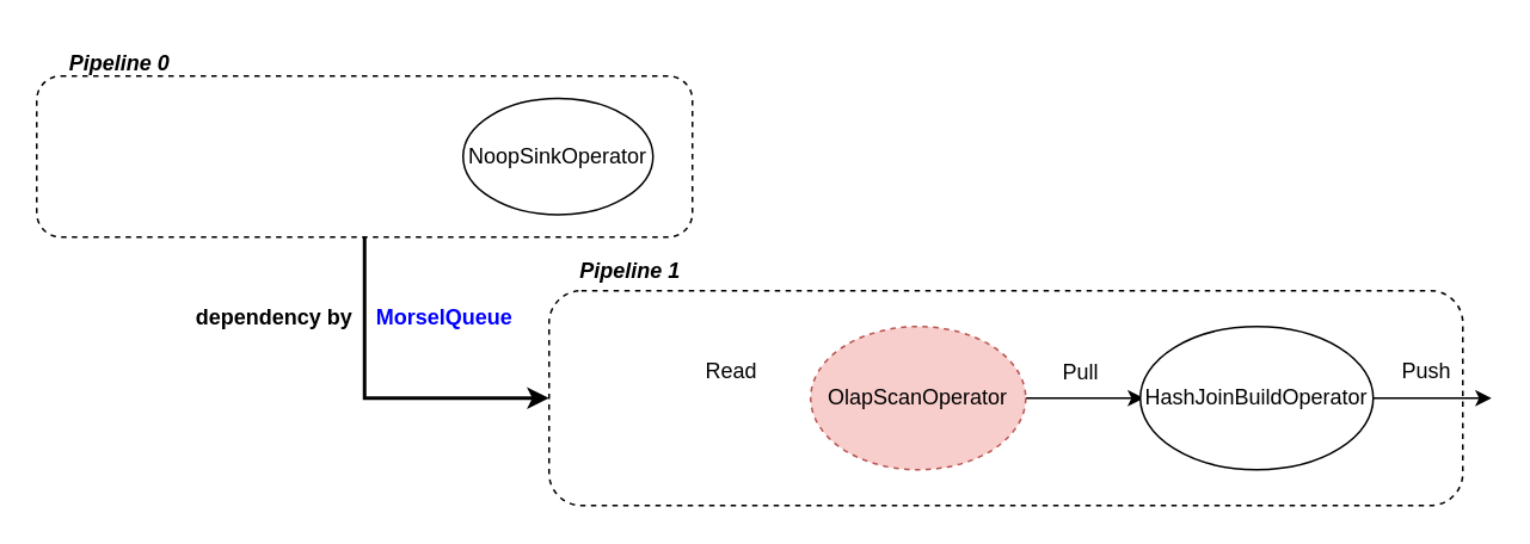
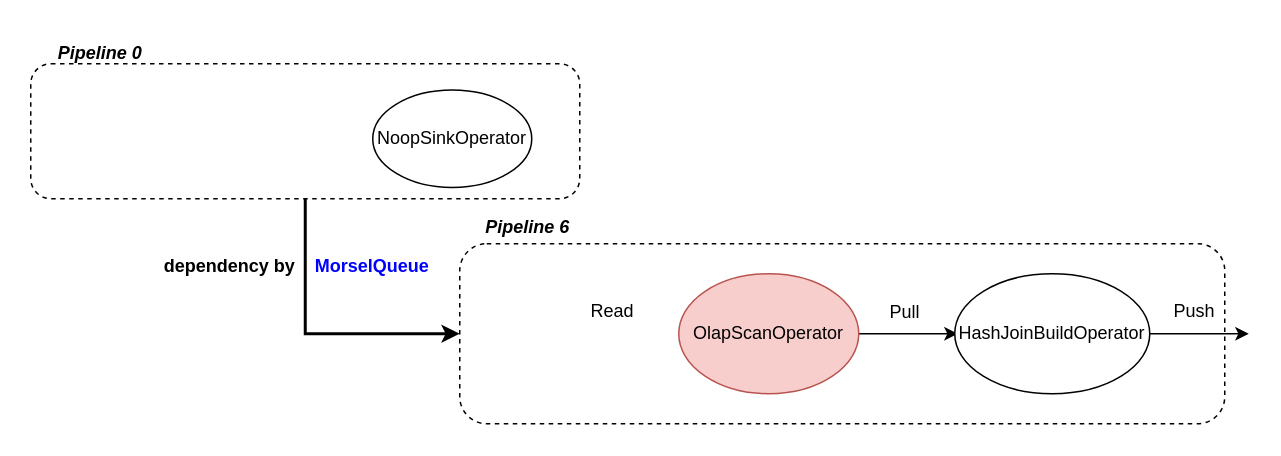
  <mxCell id="0" />
  <mxCell id="1" parent="0" />
  <mxCell id="2" value="" style="edgeStyle=orthogonalEdgeStyle;rounded=0;orthogonalLoop=1;jettySize=auto;html=1;" edge="1" parent="1" source="3"><mxGeometry relative="1" as="geometry"><mxPoint x="638" y="222" as="targetPoint" /></mxGeometry></mxCell>
- <mxCell id="3" value="OlapScanOperator" style="ellipse;whiteSpace=wrap;html=1;fillColor=#f8cecc;strokeColor=#b85450;dashed=1;" vertex="1" parent="1"><mxGeometry x="452" y="182" width="120" height="80" as="geometry" /></mxCell>
- <mxCell id="4" value="NoopSinkOperator" style="ellipse;whiteSpace=wrap;html=1;" vertex="1" parent="1"><mxGeometry x="258" y="54.5" width="106" height="65" as="geometry" /></mxCell>
+ <mxCell id="3" value="OlapScanOperator" style="ellipse;whiteSpace=wrap;html=1;fillColor=#f8cecc;strokeColor=#b85450;" vertex="1" parent="1"><mxGeometry x="452" y="182" width="120" height="80" as="geometry" /></mxCell>
+ <mxCell id="4" value="NoopSinkOperator" style="ellipse;whiteSpace=wrap;html=1;" vertex="1" parent="1"><mxGeometry x="248" y="59.5" width="106" height="65" as="geometry" /></mxCell>
  <mxCell id="5" value="Push" style="text;html=1;strokeColor=none;fillColor=none;align=center;verticalAlign=middle;whiteSpace=wrap;rounded=0;" vertex="1" parent="1"><mxGeometry x="776" y="192" width="40" height="30" as="geometry" /></mxCell>
  <mxCell id="6" value="Read" style="text;html=1;strokeColor=none;fillColor=none;align=center;verticalAlign=middle;whiteSpace=wrap;rounded=0;" vertex="1" parent="1"><mxGeometry x="388" y="192" width="40" height="30" as="geometry" /></mxCell>
  <mxCell id="7" style="edgeStyle=orthogonalEdgeStyle;rounded=0;orthogonalLoop=1;jettySize=auto;html=1;entryX=0;entryY=0.5;entryDx=0;entryDy=0;strokeWidth=2;" edge="1" parent="1" source="8" target="10"><mxGeometry relative="1" as="geometry" /></mxCell>
  <mxCell id="8" value="" style="rounded=1;whiteSpace=wrap;html=1;fillColor=none;dashed=1;" vertex="1" parent="1"><mxGeometry x="20" y="42" width="366" height="90" as="geometry" /></mxCell>
  <mxCell id="9" value="HashJoinBuildOperator" style="ellipse;whiteSpace=wrap;html=1;" vertex="1" parent="1"><mxGeometry x="636" y="182" width="130" height="80" as="geometry" /></mxCell>
  <mxCell id="10" value="" style="rounded=1;whiteSpace=wrap;html=1;fillColor=none;dashed=1;" vertex="1" parent="1"><mxGeometry x="306" y="162" width="510" height="120" as="geometry" /></mxCell>
  <mxCell id="11" value="" style="edgeStyle=orthogonalEdgeStyle;rounded=0;orthogonalLoop=1;jettySize=auto;html=1;" edge="1" parent="1"><mxGeometry relative="1" as="geometry"><mxPoint x="766" y="222" as="sourcePoint" /><mxPoint x="832" y="222" as="targetPoint" /></mxGeometry></mxCell>
  <mxCell id="12" value="Pull" style="text;html=1;strokeColor=none;fillColor=none;align=center;verticalAlign=middle;whiteSpace=wrap;rounded=0;" vertex="1" parent="1"><mxGeometry x="583" y="193" width="40" height="30" as="geometry" /></mxCell>
  <mxCell id="13" value="&lt;b&gt;dependency by&amp;nbsp; &amp;nbsp; &lt;font color=&quot;#0000ff&quot;&gt;MorselQueue&lt;/font&gt;&lt;/b&gt;" style="text;html=1;strokeColor=none;fillColor=none;align=center;verticalAlign=middle;whiteSpace=wrap;rounded=0;strokeWidth=2;" vertex="1" parent="1"><mxGeometry x="98" y="162" width="199" height="30" as="geometry" /></mxCell>
  <mxCell id="14" value="&lt;i&gt;&lt;b&gt;Pipeline 0&lt;/b&gt;&lt;/i&gt;" style="text;html=1;align=center;verticalAlign=middle;resizable=0;points=[];autosize=1;strokeColor=none;fillColor=none;" vertex="1" parent="1"><mxGeometry x="26" y="20" width="80" height="30" as="geometry" /></mxCell>
- <mxCell id="15" value="&lt;i&gt;&lt;b&gt;Pipeline 1&lt;/b&gt;&lt;/i&gt;" style="text;html=1;align=center;verticalAlign=middle;resizable=0;points=[];autosize=1;strokeColor=none;fillColor=none;" vertex="1" parent="1"><mxGeometry x="311" y="136" width="80" height="30" as="geometry" /></mxCell>
+ <mxCell id="15" value="&lt;i&gt;&lt;b&gt;Pipeline 6&lt;/b&gt;&lt;/i&gt;" style="text;html=1;align=center;verticalAlign=middle;resizable=0;points=[];autosize=1;strokeColor=none;fillColor=none;" vertex="1" parent="1"><mxGeometry x="311" y="136" width="80" height="30" as="geometry" /></mxCell>
